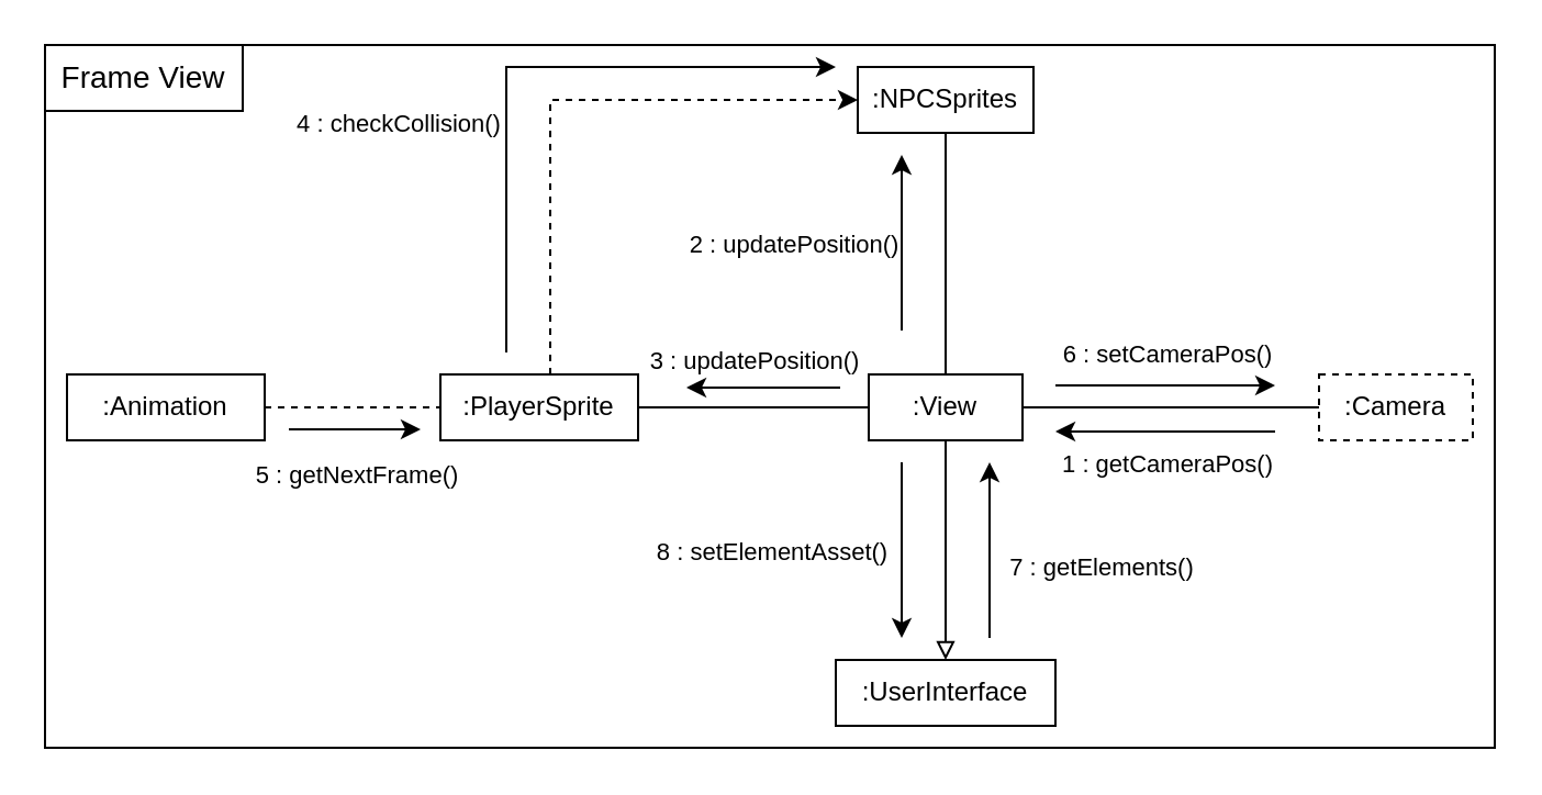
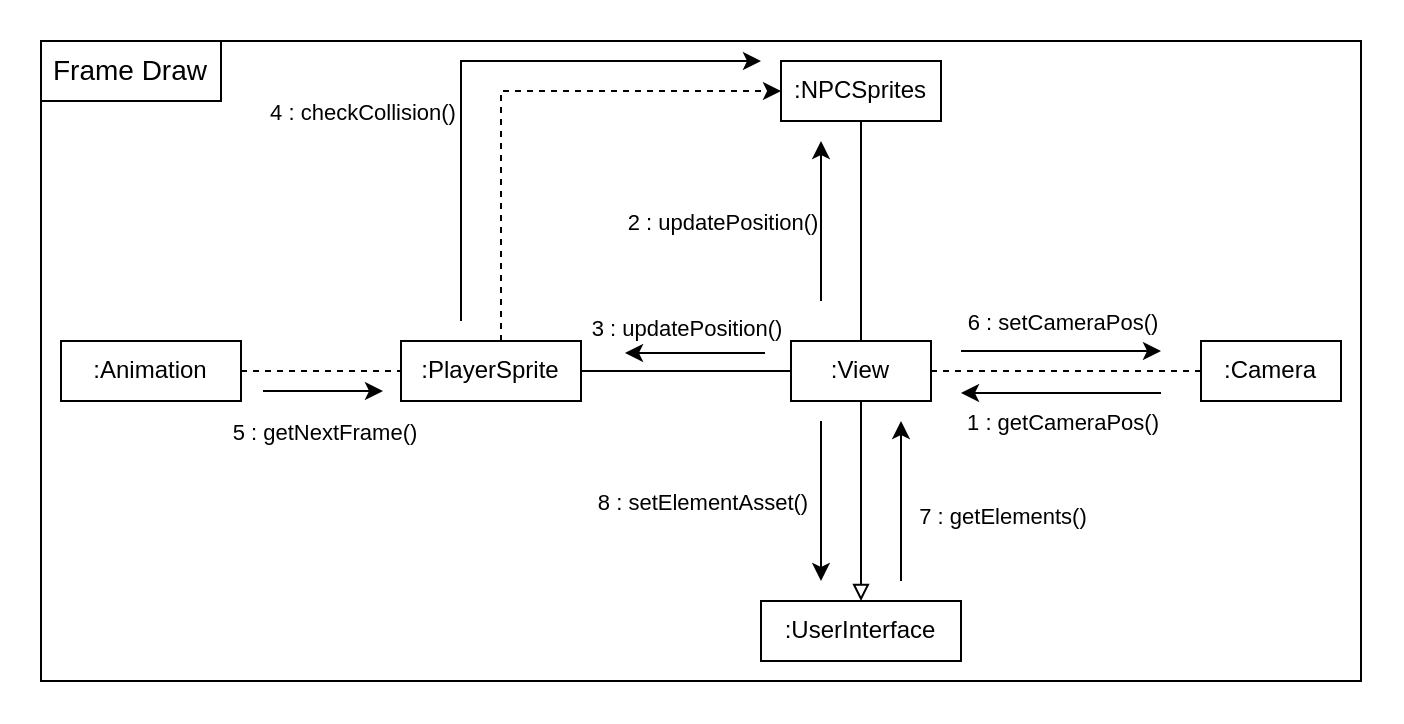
  <mxCell id="0" />
  <mxCell id="1" parent="0" />
  <mxCell id="2" value="" style="rounded=0;whiteSpace=wrap;html=1;fillColor=none;labelPosition=left;verticalLabelPosition=top;align=right;verticalAlign=bottom;fontSize=16;spacingLeft=0;" vertex="1" parent="1"><mxGeometry x="20" y="20" width="660" height="320" as="geometry" /></mxCell>
- <mxCell id="3" value="Frame View" style="text;html=1;align=center;verticalAlign=middle;whiteSpace=wrap;rounded=0;fontSize=14;fillColor=none;strokeColor=default;" vertex="1" parent="1"><mxGeometry x="20" y="20" width="90" height="30" as="geometry" /></mxCell>
+ <mxCell id="3" value="Frame Draw" style="text;html=1;align=center;verticalAlign=middle;whiteSpace=wrap;rounded=0;fontSize=14;fillColor=none;strokeColor=default;" vertex="1" parent="1"><mxGeometry x="20" y="20" width="90" height="30" as="geometry" /></mxCell>
  <mxCell id="4" value="" style="edgeStyle=orthogonalEdgeStyle;rounded=0;orthogonalLoop=1;jettySize=auto;html=1;endArrow=none;endFill=0;" edge="1" parent="1" source="6" target="12"><mxGeometry relative="1" as="geometry" /></mxCell>
  <mxCell id="5" value="" style="edgeStyle=orthogonalEdgeStyle;rounded=0;orthogonalLoop=1;jettySize=auto;html=1;endArrow=block;endFill=0;" edge="1" parent="1" source="6" target="28"><mxGeometry relative="1" as="geometry" /></mxCell>
  <mxCell id="6" value=":View" style="rounded=0;whiteSpace=wrap;html=1;fillColor=none;" vertex="1" parent="1"><mxGeometry x="395" y="170" width="70" height="30" as="geometry" /></mxCell>
- <mxCell id="7" value="" style="edgeStyle=orthogonalEdgeStyle;rounded=0;orthogonalLoop=1;jettySize=auto;html=1;endArrow=none;endFill=0;" edge="1" parent="1" source="8" target="6"><mxGeometry relative="1" as="geometry" /></mxCell>
- <mxCell id="8" value=":Camera" style="rounded=0;whiteSpace=wrap;html=1;fillColor=none;dashed=1;" vertex="1" parent="1"><mxGeometry x="600" y="170" width="70" height="30" as="geometry" /></mxCell>
+ <mxCell id="7" value="" style="edgeStyle=orthogonalEdgeStyle;rounded=0;orthogonalLoop=1;jettySize=auto;html=1;endArrow=none;endFill=0;dashed=1;" edge="1" parent="1" source="8" target="6"><mxGeometry relative="1" as="geometry" /></mxCell>
+ <mxCell id="8" value=":Camera" style="rounded=0;whiteSpace=wrap;html=1;fillColor=none;" vertex="1" parent="1"><mxGeometry x="600" y="170" width="70" height="30" as="geometry" /></mxCell>
  <mxCell id="9" style="edgeStyle=orthogonalEdgeStyle;rounded=0;orthogonalLoop=1;jettySize=auto;html=1;exitX=0.5;exitY=1;exitDx=0;exitDy=0;" edge="1" parent="1" source="8" target="8"><mxGeometry relative="1" as="geometry" /></mxCell>
  <mxCell id="10" value="" style="endArrow=classic;html=1;rounded=0;" edge="1" parent="1"><mxGeometry width="50" height="50" relative="1" as="geometry"><mxPoint x="580" y="196" as="sourcePoint" /><mxPoint x="480" y="196" as="targetPoint" /></mxGeometry></mxCell>
  <mxCell id="11" value="1 : getCameraPos()" style="edgeLabel;html=1;align=center;verticalAlign=middle;resizable=0;points=[];labelBackgroundColor=none;" vertex="1" connectable="0" parent="10"><mxGeometry x="-0.353" y="1" relative="1" as="geometry"><mxPoint x="-18" y="13" as="offset" /></mxGeometry></mxCell>
  <mxCell id="12" value=":NPCSprites" style="rounded=0;whiteSpace=wrap;html=1;fillColor=none;" vertex="1" parent="1"><mxGeometry x="390" y="30" width="80" height="30" as="geometry" /></mxCell>
  <mxCell id="13" value="" style="endArrow=classic;html=1;rounded=0;" edge="1" parent="1"><mxGeometry width="50" height="50" relative="1" as="geometry"><mxPoint x="410" y="150" as="sourcePoint" /><mxPoint x="410" y="70" as="targetPoint" /></mxGeometry></mxCell>
  <mxCell id="14" value="2 : updatePosition()" style="edgeLabel;html=1;align=center;verticalAlign=middle;resizable=0;points=[];labelBackgroundColor=none;" vertex="1" connectable="0" parent="13"><mxGeometry x="-0.353" y="1" relative="1" as="geometry"><mxPoint x="-49" y="-14" as="offset" /></mxGeometry></mxCell>
  <mxCell id="15" value="" style="edgeStyle=orthogonalEdgeStyle;rounded=0;orthogonalLoop=1;jettySize=auto;html=1;endArrow=none;endFill=0;" edge="1" parent="1" source="17" target="6"><mxGeometry relative="1" as="geometry" /></mxCell>
  <mxCell id="16" style="edgeStyle=orthogonalEdgeStyle;rounded=0;orthogonalLoop=1;jettySize=auto;html=1;entryX=0;entryY=0.5;entryDx=0;entryDy=0;dashed=1;" edge="1" parent="1" source="17" target="12"><mxGeometry relative="1" as="geometry"><mxPoint x="250" y="40" as="targetPoint" /><Array as="points"><mxPoint x="250" y="45" /></Array></mxGeometry></mxCell>
  <mxCell id="17" value=":PlayerSprite" style="rounded=0;whiteSpace=wrap;html=1;fillColor=none;" vertex="1" parent="1"><mxGeometry x="200" y="170" width="90" height="30" as="geometry" /></mxCell>
  <mxCell id="18" value="" style="endArrow=classic;html=1;rounded=0;" edge="1" parent="1"><mxGeometry width="50" height="50" relative="1" as="geometry"><mxPoint x="382" y="176" as="sourcePoint" /><mxPoint x="312" y="176" as="targetPoint" /></mxGeometry></mxCell>
  <mxCell id="19" value="3 : updatePosition()" style="edgeLabel;html=1;align=center;verticalAlign=middle;resizable=0;points=[];labelBackgroundColor=none;" vertex="1" connectable="0" parent="18"><mxGeometry x="-0.353" y="1" relative="1" as="geometry"><mxPoint x="-17" y="-14" as="offset" /></mxGeometry></mxCell>
  <mxCell id="20" value="" style="endArrow=classic;html=1;rounded=0;" edge="1" parent="1"><mxGeometry width="50" height="50" relative="1" as="geometry"><mxPoint x="230" y="160" as="sourcePoint" /><mxPoint x="380" y="30" as="targetPoint" /><Array as="points"><mxPoint x="230" y="30" /></Array></mxGeometry></mxCell>
  <mxCell id="21" value="4 : checkCollision()" style="edgeLabel;html=1;align=center;verticalAlign=middle;resizable=0;points=[];labelBackgroundColor=none;" vertex="1" connectable="0" parent="20"><mxGeometry x="-0.353" y="1" relative="1" as="geometry"><mxPoint x="-49" y="-14" as="offset" /></mxGeometry></mxCell>
  <mxCell id="22" value="" style="edgeStyle=orthogonalEdgeStyle;rounded=0;orthogonalLoop=1;jettySize=auto;html=1;endArrow=none;endFill=0;dashed=1;" edge="1" parent="1" source="23" target="17"><mxGeometry relative="1" as="geometry" /></mxCell>
  <mxCell id="23" value=":Animation" style="rounded=0;whiteSpace=wrap;html=1;fillColor=none;" vertex="1" parent="1"><mxGeometry x="30" y="170" width="90" height="30" as="geometry" /></mxCell>
  <mxCell id="24" value="" style="endArrow=classic;html=1;rounded=0;" edge="1" parent="1"><mxGeometry width="50" height="50" relative="1" as="geometry"><mxPoint x="131" y="195" as="sourcePoint" /><mxPoint x="191" y="195" as="targetPoint" /></mxGeometry></mxCell>
  <mxCell id="25" value="5 : getNextFrame()" style="edgeLabel;html=1;align=center;verticalAlign=middle;resizable=0;points=[];labelBackgroundColor=none;" vertex="1" connectable="0" parent="24"><mxGeometry x="-0.353" y="1" relative="1" as="geometry"><mxPoint x="11" y="21" as="offset" /></mxGeometry></mxCell>
  <mxCell id="26" value="" style="endArrow=classic;html=1;rounded=0;" edge="1" parent="1"><mxGeometry width="50" height="50" relative="1" as="geometry"><mxPoint x="480" y="175" as="sourcePoint" /><mxPoint x="580" y="175" as="targetPoint" /></mxGeometry></mxCell>
  <mxCell id="27" value="6 : setCameraPos()" style="edgeLabel;html=1;align=center;verticalAlign=middle;resizable=0;points=[];labelBackgroundColor=none;" vertex="1" connectable="0" parent="26"><mxGeometry x="-0.353" y="1" relative="1" as="geometry"><mxPoint x="18" y="-14" as="offset" /></mxGeometry></mxCell>
  <mxCell id="28" value=":UserInterface" style="rounded=0;whiteSpace=wrap;html=1;fillColor=none;" vertex="1" parent="1"><mxGeometry x="380" y="300" width="100" height="30" as="geometry" /></mxCell>
  <mxCell id="29" value="" style="endArrow=classic;html=1;rounded=0;textDirection=ltr;horizontal=1;" edge="1" parent="1"><mxGeometry width="50" height="50" relative="1" as="geometry"><mxPoint x="450" y="290" as="sourcePoint" /><mxPoint x="450" y="210" as="targetPoint" /></mxGeometry></mxCell>
  <mxCell id="30" value="7 : getElements()" style="edgeLabel;html=1;align=center;verticalAlign=middle;resizable=0;points=[];rotation=0;labelBackgroundColor=none;" vertex="1" connectable="0" parent="29"><mxGeometry x="-0.353" y="1" relative="1" as="geometry"><mxPoint x="51" y="-7" as="offset" /></mxGeometry></mxCell>
  <mxCell id="31" value="" style="endArrow=classic;html=1;rounded=0;textDirection=ltr;horizontal=1;" edge="1" parent="1"><mxGeometry width="50" height="50" relative="1" as="geometry"><mxPoint x="410" y="210" as="sourcePoint" /><mxPoint x="410" y="290" as="targetPoint" /></mxGeometry></mxCell>
  <mxCell id="32" value="8 : setElementAsset()" style="edgeLabel;html=1;align=center;verticalAlign=middle;resizable=0;points=[];rotation=0;labelBackgroundColor=none;" vertex="1" connectable="0" parent="31"><mxGeometry x="-0.353" y="1" relative="1" as="geometry"><mxPoint x="-61" y="14" as="offset" /></mxGeometry></mxCell>
